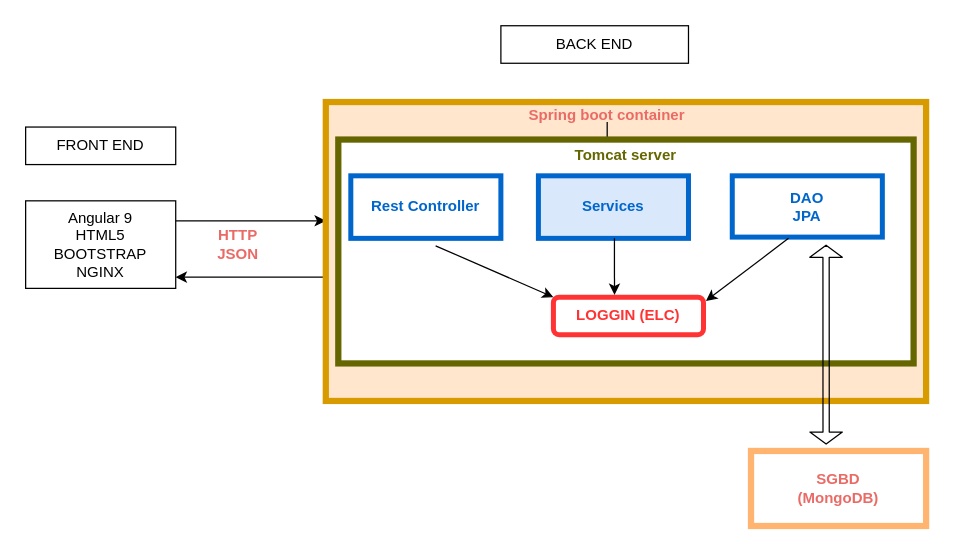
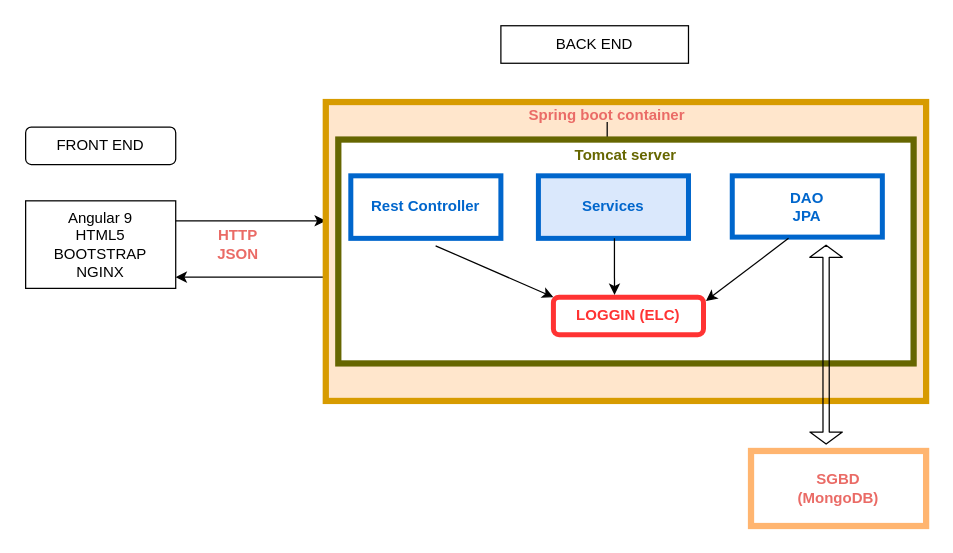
  <mxCell id="0" />
  <mxCell id="1" parent="0" />
- <mxCell id="2" value="FRONT END" style="rounded=0;whiteSpace=wrap;html=1;" parent="1" vertex="1"><mxGeometry x="20" y="101" width="120" height="30" as="geometry" /></mxCell>
+ <mxCell id="2" value="FRONT END" style="whiteSpace=wrap;html=1;rounded=1;" parent="1" vertex="1"><mxGeometry x="20" y="101" width="120" height="30" as="geometry" /></mxCell>
  <mxCell id="3" value="Angular 9&lt;br&gt;HTML5&lt;br&gt;BOOTSTRAP&lt;br&gt;NGINX" style="rounded=0;whiteSpace=wrap;html=1;" parent="1" vertex="1"><mxGeometry x="20" y="160" width="120" height="70" as="geometry" /></mxCell>
  <mxCell id="4" value="" style="endArrow=classic;html=1;" parent="1" edge="1"><mxGeometry width="50" height="50" relative="1" as="geometry"><mxPoint x="140" y="176" as="sourcePoint" /><mxPoint x="260" y="176" as="targetPoint" /></mxGeometry></mxCell>
  <mxCell id="5" value="" style="endArrow=classic;html=1;" parent="1" edge="1"><mxGeometry width="50" height="50" relative="1" as="geometry"><mxPoint x="260" y="221" as="sourcePoint" /><mxPoint x="140" y="221" as="targetPoint" /></mxGeometry></mxCell>
  <mxCell id="6" value="HTTP JSON" style="text;html=1;align=center;verticalAlign=middle;whiteSpace=wrap;rounded=0;fontColor=#EA6B66;fontStyle=1" parent="1" vertex="1"><mxGeometry x="170" y="185" width="40" height="20" as="geometry" /></mxCell>
  <mxCell id="7" value="BACK END" style="rounded=0;whiteSpace=wrap;html=1;" parent="1" vertex="1"><mxGeometry x="400" y="20" width="150" height="30" as="geometry" /></mxCell>
  <mxCell id="8" value="" style="rounded=0;whiteSpace=wrap;html=1;strokeColor=#d79b00;strokeWidth=5;fillColor=#ffe6cc;" parent="1" vertex="1"><mxGeometry x="260" y="81" width="480" height="239" as="geometry" /></mxCell>
  <mxCell id="9" value="" style="edgeStyle=orthogonalEdgeStyle;rounded=0;orthogonalLoop=1;jettySize=auto;html=1;" edge="1" parent="1" source="10" target="11"><mxGeometry relative="1" as="geometry" /></mxCell>
  <mxCell id="10" value="Spring boot container" style="text;html=1;strokeColor=none;fillColor=none;align=center;verticalAlign=middle;whiteSpace=wrap;rounded=0;fontColor=#EA6B66;fontStyle=1" parent="1" vertex="1"><mxGeometry x="420" y="87" width="130" height="10" as="geometry" /></mxCell>
  <mxCell id="11" value="" style="rounded=0;whiteSpace=wrap;html=1;fontColor=#EA6B66;strokeWidth=5;strokeColor=#666600;" parent="1" vertex="1"><mxGeometry x="270" y="111" width="460" height="179" as="geometry" /></mxCell>
  <mxCell id="12" value="Tomcat server" style="text;html=1;align=center;verticalAlign=middle;whiteSpace=wrap;rounded=0;fontStyle=1;fontColor=#666600;" parent="1" vertex="1"><mxGeometry x="415" y="116" width="170" height="15" as="geometry" /></mxCell>
  <mxCell id="13" value="Rest Controller" style="rounded=0;whiteSpace=wrap;html=1;strokeWidth=4;fontColor=#0066CC;fontStyle=1;strokeColor=#0066CC;" parent="1" vertex="1"><mxGeometry x="280" y="140" width="120" height="50" as="geometry" /></mxCell>
  <mxCell id="14" value="Services" style="rounded=0;whiteSpace=wrap;html=1;strokeWidth=4;fontColor=#0066CC;fontStyle=1;strokeColor=#0066CC;fillColor=#dae8fc;" parent="1" vertex="1"><mxGeometry x="430" y="140" width="120" height="50" as="geometry" /></mxCell>
  <mxCell id="15" value="DAO&lt;br&gt;JPA" style="rounded=0;whiteSpace=wrap;html=1;strokeWidth=4;fontColor=#0066CC;fontStyle=1;strokeColor=#0066CC;" parent="1" vertex="1"><mxGeometry x="585" y="140" width="120" height="49" as="geometry" /></mxCell>
  <mxCell id="16" value="" style="endArrow=classic;startArrow=classic;html=1;fontColor=#0066CC;shape=flexArrow;width=5;startSize=2.87;endSize=2.87;exitX=0.429;exitY=0;exitDx=0;exitDy=0;exitPerimeter=0;" parent="1" edge="1"><mxGeometry width="100" height="100" relative="1" as="geometry"><mxPoint x="660.06" y="355" as="sourcePoint" /><mxPoint x="660" y="195" as="targetPoint" /></mxGeometry></mxCell>
  <mxCell id="17" value="SGBD&lt;br&gt;(MongoDB)" style="rounded=0;whiteSpace=wrap;html=1;strokeWidth=5;strokeColor=#FFB570;fontStyle=1;fontColor=#EA6B66;" parent="1" vertex="1"><mxGeometry x="600" y="360" width="140" height="60" as="geometry" /></mxCell>
  <mxCell id="18" value="LOGGIN (ELC)" style="rounded=1;whiteSpace=wrap;html=1;strokeWidth=4;fontStyle=1;strokeColor=#FF3333;fontColor=#FF3333;" parent="1" vertex="1"><mxGeometry x="442" y="237" width="120" height="30" as="geometry" /></mxCell>
  <mxCell id="19" value="" style="endArrow=classic;html=1;fontColor=#FF3333;exitX=0.13;exitY=0.497;exitDx=0;exitDy=0;exitPerimeter=0;entryX=0;entryY=0;entryDx=0;entryDy=0;" parent="1" target="18" edge="1"><mxGeometry width="50" height="50" relative="1" as="geometry"><mxPoint x="347.8" y="195.963" as="sourcePoint" /><mxPoint x="427.84" y="246.083" as="targetPoint" /></mxGeometry></mxCell>
  <mxCell id="20" value="" style="endArrow=classic;html=1;fontColor=#FF3333;exitX=0.375;exitY=1.02;exitDx=0;exitDy=0;exitPerimeter=0;" parent="1" edge="1"><mxGeometry width="50" height="50" relative="1" as="geometry"><mxPoint x="630" y="189.98" as="sourcePoint" /><mxPoint x="564" y="240" as="targetPoint" /></mxGeometry></mxCell>
  <mxCell id="21" value="" style="endArrow=classic;html=1;fontColor=#FF3333;exitX=0.13;exitY=0.497;exitDx=0;exitDy=0;exitPerimeter=0;entryX=0.407;entryY=-0.06;entryDx=0;entryDy=0;entryPerimeter=0;" parent="1" target="18" edge="1"><mxGeometry width="50" height="50" relative="1" as="geometry"><mxPoint x="490.8" y="189.963" as="sourcePoint" /><mxPoint x="570.84" y="240.083" as="targetPoint" /></mxGeometry></mxCell>
